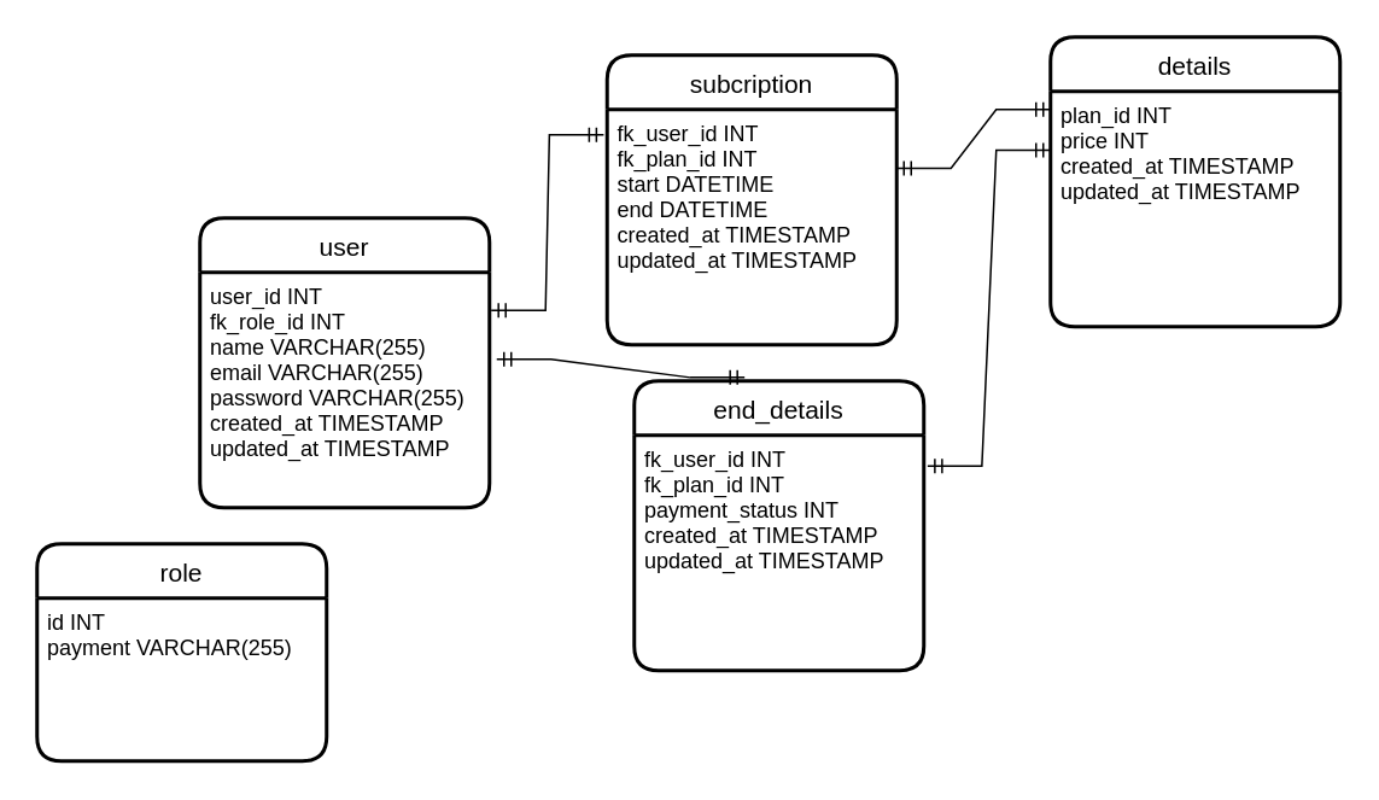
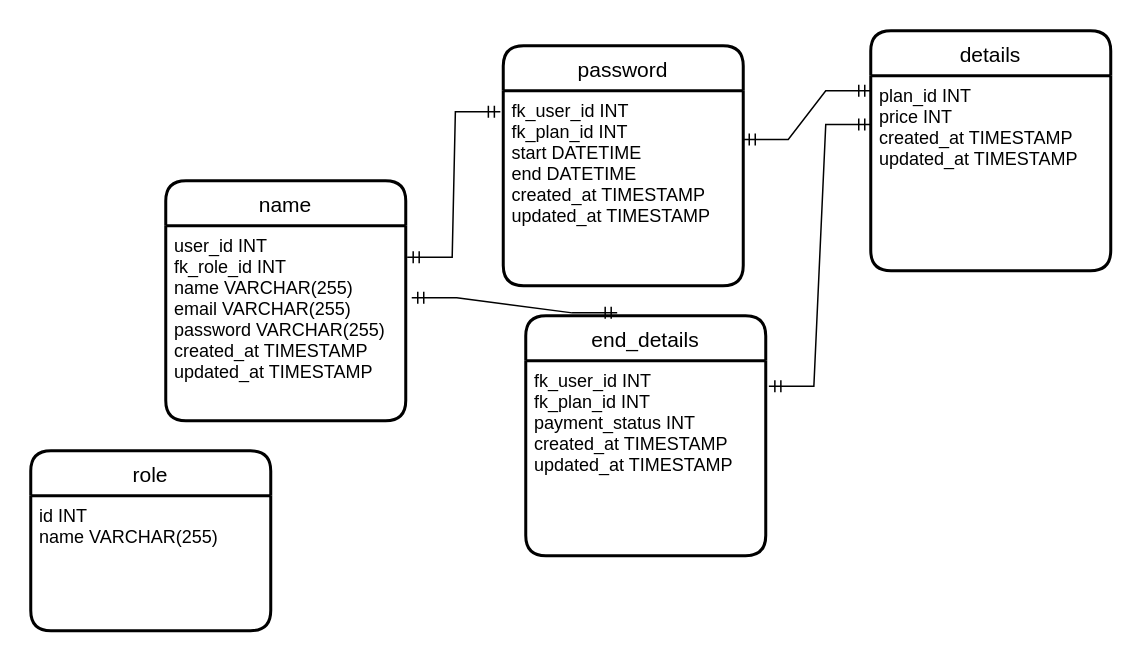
  <mxCell id="0" />
  <mxCell id="1" parent="0" />
- <mxCell id="2" value="user" style="swimlane;childLayout=stackLayout;horizontal=1;startSize=30;horizontalStack=0;rounded=1;fontSize=14;fontStyle=0;strokeWidth=2;resizeParent=0;resizeLast=1;shadow=0;dashed=0;align=center;" vertex="1" parent="1"><mxGeometry x="110" y="120" width="160" height="160" as="geometry" /></mxCell>
+ <mxCell id="2" value="name" style="swimlane;childLayout=stackLayout;horizontal=1;startSize=30;horizontalStack=0;rounded=1;fontSize=14;fontStyle=0;strokeWidth=2;resizeParent=0;resizeLast=1;shadow=0;dashed=0;align=center;" vertex="1" parent="1"><mxGeometry x="110" y="120" width="160" height="160" as="geometry" /></mxCell>
  <mxCell id="3" value="user_id INT&#10;fk_role_id INT&#10;name VARCHAR(255)&#10;email VARCHAR(255)&#10;password VARCHAR(255)&#10;created_at TIMESTAMP&#10;updated_at TIMESTAMP" style="align=left;strokeColor=none;fillColor=none;spacingLeft=4;fontSize=12;verticalAlign=top;resizable=0;rotatable=0;part=1;strokeWidth=1;" vertex="1" parent="2"><mxGeometry y="30" width="160" height="130" as="geometry" /></mxCell>
- <mxCell id="4" value="subcription" style="swimlane;childLayout=stackLayout;horizontal=1;startSize=30;horizontalStack=0;rounded=1;fontSize=14;fontStyle=0;strokeWidth=2;resizeParent=0;resizeLast=1;shadow=0;dashed=0;align=center;" vertex="1" parent="1"><mxGeometry x="335" y="30" width="160" height="160" as="geometry" /></mxCell>
+ <mxCell id="4" value="password" style="swimlane;childLayout=stackLayout;horizontal=1;startSize=30;horizontalStack=0;rounded=1;fontSize=14;fontStyle=0;strokeWidth=2;resizeParent=0;resizeLast=1;shadow=0;dashed=0;align=center;" vertex="1" parent="1"><mxGeometry x="335" y="30" width="160" height="160" as="geometry" /></mxCell>
  <mxCell id="5" value="fk_user_id INT&#10;fk_plan_id INT&#10;start DATETIME&#10;end DATETIME&#10;created_at TIMESTAMP&#10;updated_at TIMESTAMP" style="align=left;strokeColor=none;fillColor=none;spacingLeft=4;fontSize=12;verticalAlign=top;resizable=0;rotatable=0;part=1;strokeWidth=1;" vertex="1" parent="4"><mxGeometry y="30" width="160" height="130" as="geometry" /></mxCell>
  <mxCell id="6" value="details" style="swimlane;childLayout=stackLayout;horizontal=1;startSize=30;horizontalStack=0;rounded=1;fontSize=14;fontStyle=0;strokeWidth=2;resizeParent=0;resizeLast=1;shadow=0;dashed=0;align=center;" vertex="1" parent="1"><mxGeometry x="580" y="20" width="160" height="160" as="geometry" /></mxCell>
  <mxCell id="7" value="plan_id INT&#10;price INT&#10;created_at TIMESTAMP&#10;updated_at TIMESTAMP" style="align=left;strokeColor=none;fillColor=none;spacingLeft=4;fontSize=12;verticalAlign=top;resizable=0;rotatable=0;part=1;strokeWidth=1;" vertex="1" parent="6"><mxGeometry y="30" width="160" height="130" as="geometry" /></mxCell>
  <mxCell id="8" value="end_details" style="swimlane;childLayout=stackLayout;horizontal=1;startSize=30;horizontalStack=0;rounded=1;fontSize=14;fontStyle=0;strokeWidth=2;resizeParent=0;resizeLast=1;shadow=0;dashed=0;align=center;" vertex="1" parent="1"><mxGeometry x="350" y="210" width="160" height="160" as="geometry" /></mxCell>
  <mxCell id="9" value="fk_user_id INT&#10;fk_plan_id INT&#10;payment_status INT&#10;created_at TIMESTAMP&#10;updated_at TIMESTAMP" style="align=left;strokeColor=none;fillColor=none;spacingLeft=4;fontSize=12;verticalAlign=top;resizable=0;rotatable=0;part=1;strokeWidth=1;" vertex="1" parent="8"><mxGeometry y="30" width="160" height="130" as="geometry" /></mxCell>
  <mxCell id="10" value="" style="edgeStyle=entityRelationEdgeStyle;fontSize=12;html=1;endArrow=ERmandOne;startArrow=ERmandOne;rounded=0;exitX=1;exitY=0.25;exitDx=0;exitDy=0;entryX=0;entryY=0.25;entryDx=0;entryDy=0;" edge="1" parent="1" source="5" target="6"><mxGeometry width="100" height="100" relative="1" as="geometry"><mxPoint x="360" y="790" as="sourcePoint" /><mxPoint x="460" y="690" as="targetPoint" /></mxGeometry></mxCell>
  <mxCell id="11" value="" style="edgeStyle=entityRelationEdgeStyle;fontSize=12;html=1;endArrow=ERmandOne;startArrow=ERmandOne;rounded=0;exitX=1.006;exitY=0.162;exitDx=0;exitDy=0;entryX=-0.012;entryY=0.108;entryDx=0;entryDy=0;entryPerimeter=0;exitPerimeter=0;" edge="1" parent="1" source="3" target="5"><mxGeometry width="100" height="100" relative="1" as="geometry"><mxPoint x="270" y="500" as="sourcePoint" /><mxPoint x="360" y="547.5" as="targetPoint" /></mxGeometry></mxCell>
  <mxCell id="12" value="" style="edgeStyle=entityRelationEdgeStyle;fontSize=12;html=1;endArrow=ERmandOne;startArrow=ERmandOne;rounded=0;exitX=1.025;exitY=0.369;exitDx=0;exitDy=0;entryX=0.381;entryY=-0.012;entryDx=0;entryDy=0;entryPerimeter=0;exitPerimeter=0;" edge="1" parent="1" source="3" target="8"><mxGeometry width="100" height="100" relative="1" as="geometry"><mxPoint x="270" y="550" as="sourcePoint" /><mxPoint x="358.08" y="484.04" as="targetPoint" /></mxGeometry></mxCell>
  <mxCell id="13" value="" style="edgeStyle=entityRelationEdgeStyle;fontSize=12;html=1;endArrow=ERmandOne;startArrow=ERmandOne;rounded=0;exitX=1.013;exitY=0.131;exitDx=0;exitDy=0;entryX=0;entryY=0.25;entryDx=0;entryDy=0;exitPerimeter=0;" edge="1" parent="1" source="9" target="7"><mxGeometry width="100" height="100" relative="1" as="geometry"><mxPoint x="390" y="725.96" as="sourcePoint" /><mxPoint x="478.08" y="660" as="targetPoint" /></mxGeometry></mxCell>
  <mxCell id="14" value="role" style="swimlane;childLayout=stackLayout;horizontal=1;startSize=30;horizontalStack=0;rounded=1;fontSize=14;fontStyle=0;strokeWidth=2;resizeParent=0;resizeLast=1;shadow=0;dashed=0;align=center;" vertex="1" parent="1"><mxGeometry x="20" y="300" width="160" height="120" as="geometry" /></mxCell>
- <mxCell id="15" value="id INT&#10;payment VARCHAR(255)" style="align=left;strokeColor=none;fillColor=none;spacingLeft=4;fontSize=12;verticalAlign=top;resizable=0;rotatable=0;part=1;strokeWidth=1;" vertex="1" parent="14"><mxGeometry y="30" width="160" height="90" as="geometry" /></mxCell>
+ <mxCell id="15" value="id INT&#10;name VARCHAR(255)" style="align=left;strokeColor=none;fillColor=none;spacingLeft=4;fontSize=12;verticalAlign=top;resizable=0;rotatable=0;part=1;strokeWidth=1;" vertex="1" parent="14"><mxGeometry y="30" width="160" height="90" as="geometry" /></mxCell>
